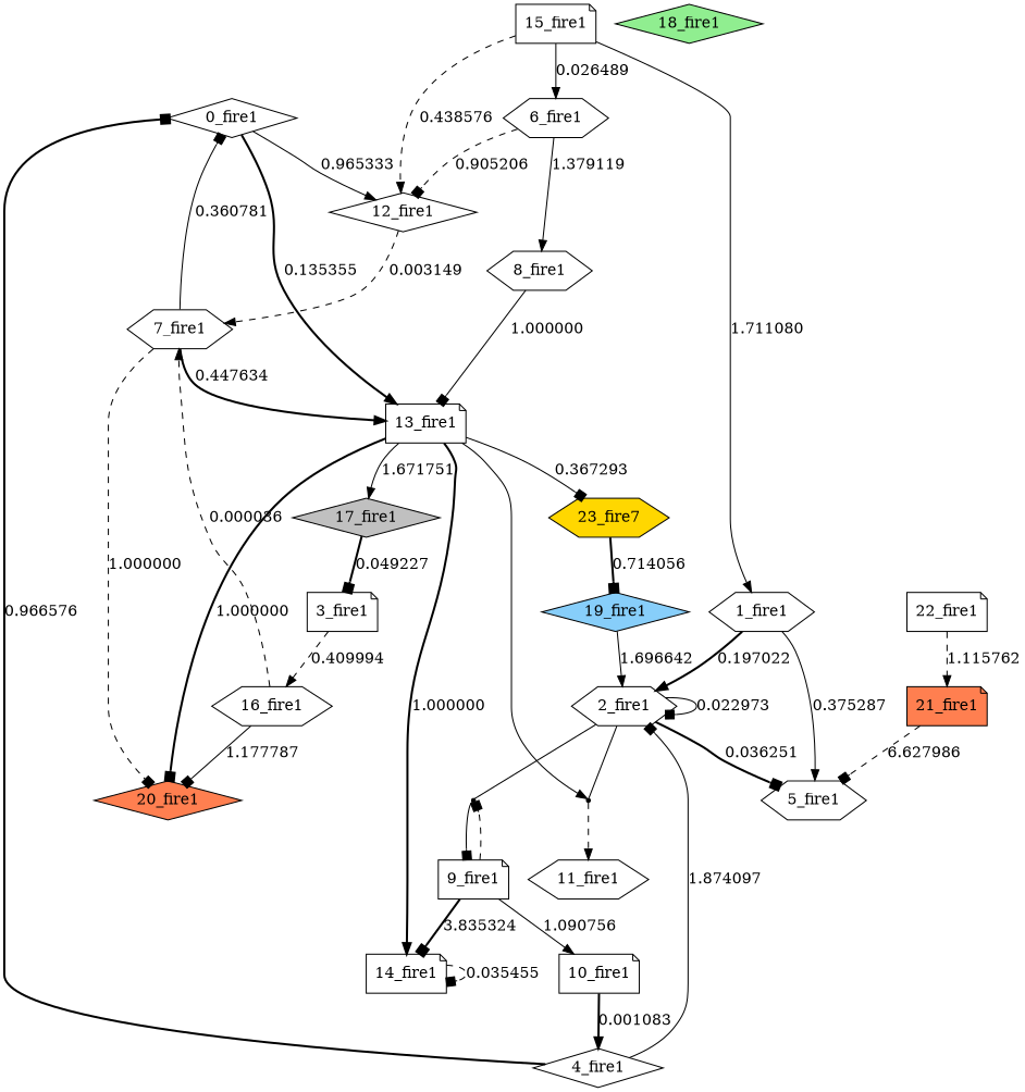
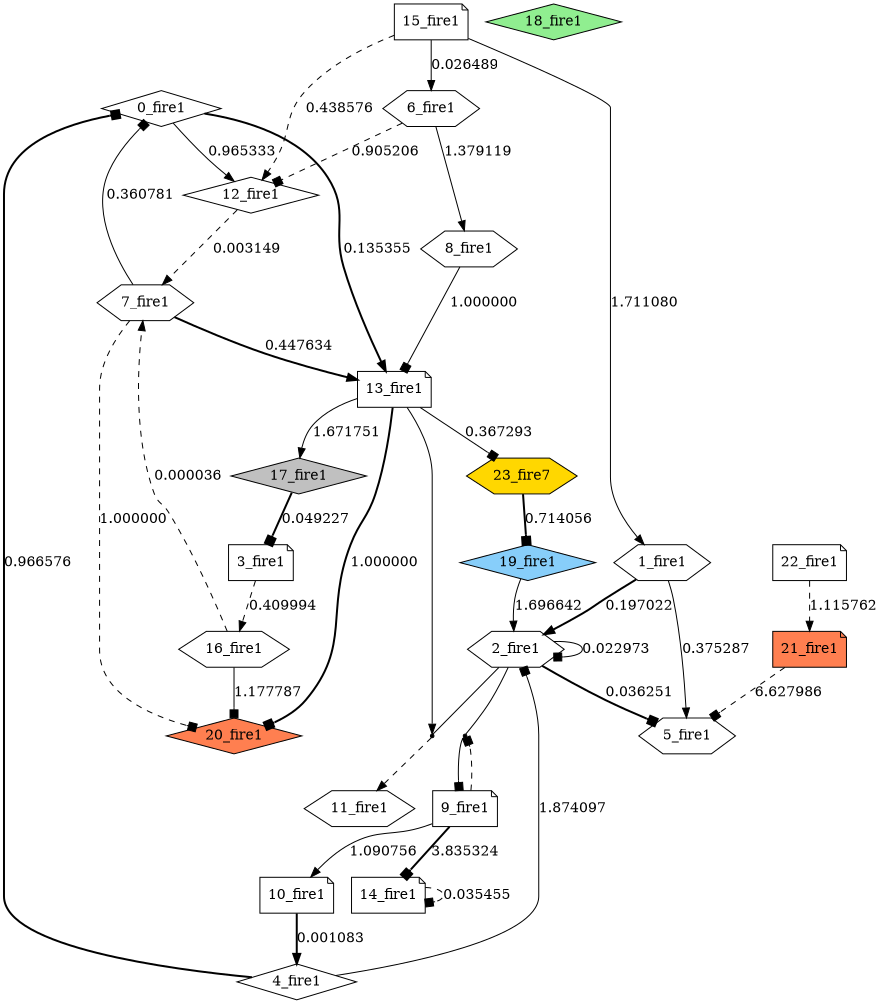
  digraph {
    node [shape=hexagon]
    edge [arrowhead=normal style=solid]
    n1 [label="0_fire1" shape=diamond]
    n2 [label="12_fire1" shape=diamond]
    n3 [label="13_fire1" shape=note]
    n4 [label="7_fire1"]
    24 [shape=point]
    n6 [fillcolor=coral label="20_fire1" shape=diamond style=filled]
    n7 [label="14_fire1" shape=note]
    n8 [fillcolor=gray label="17_fire1" shape=diamond style=filled]
    n9 [fillcolor=gold label="23_fire7" style=filled]
    n10 [label="1_fire1"]
    n11 [label="2_fire1"]
    n12 [label="5_fire1"]
    25 [shape=point]
    n14 [label="11_fire1"]
    n15 [label="9_fire1" shape=note]
    n16 [label="3_fire1" shape=note]
    n17 [label="16_fire1"]
    n18 [label="4_fire1" shape=diamond]
    n19 [label="6_fire1"]
    n20 [label="8_fire1"]
    n21 [label="10_fire1" shape=note]
    n22 [fillcolor=lightskyblue label="19_fire1" shape=diamond style=filled]
    n23 [label="15_fire1" shape=note]
    n24 [fillcolor=lightgreen label="18_fire1" shape=diamond style=filled]
    n25 [fillcolor=coral label="21_fire1" shape=note style=filled]
    n26 [label="22_fire1" shape=note]
    n1 -> n2 [label=0.965333]
    n1 -> n3 [label=0.135355 style=bold]
    n2 -> n4 [label=0.003149 style=dashed]
    n3 -> 24
    n3 -> n6 [arrowhead=box label=1.000000 style=bold]
-   n3 -> n7 [label=1.000000 style=bold]
    n3 -> n8 [label=1.671751]
    n3 -> n9 [arrowhead=box label=0.367293]
    n4 -> n1 [arrowhead=box label=0.360781]
    n4 -> n3 [label=0.447634 style=bold]
    n4 -> n6 [arrowhead=box label=1.000000 style=dashed]
    24 -> n14 [style=dashed]
    n7 -> n7 [arrowhead=box label=0.035455 style=dashed]
    n8 -> n16 [arrowhead=box label=0.049227 style=bold]
    n9 -> n22 [arrowhead=box label=0.714056 style=bold]
    n10 -> n11 [label=0.197022 style=bold]
    n10 -> n12 [label=0.375287]
    n11 -> 24 [dir=none arrowhead=""]
    n11 -> n11 [arrowhead=box label=0.022973]
    n11 -> n12 [arrowhead=box label=0.036251 style=bold]
    n11 -> 25 [dir=none arrowhead=""]
    25 -> n15 [arrowhead=box]
    n15 -> n7 [arrowhead=box label=3.835324 style=bold]
    n15 -> 25 [arrowhead=box style=dashed]
    n15 -> n21 [label=1.090756]
    n16 -> n17 [label=0.409994 style=dashed]
    n17 -> n4 [label=0.000036 style=dashed]
    n17 -> n6 [arrowhead=box label=1.177787]
    n18 -> n1 [arrowhead=box label=0.966576 style=bold]
    n18 -> n11 [arrowhead=box label=1.874097]
    n19 -> n2 [arrowhead=box label=0.905206 style=dashed]
    n19 -> n20 [label=1.379119]
    n20 -> n3 [arrowhead=box label=1.000000]
    n21 -> n18 [label=0.001083 style=bold]
    n22 -> n11 [label=1.696642]
    n23 -> n2 [label=0.438576 style=dashed]
    n23 -> n10 [label=1.711080]
    n23 -> n19 [label=0.026489]
    n25 -> n12 [arrowhead=box label=6.627986 style=dashed]
    n26 -> n25 [label=1.115762 style=dashed]
  }
